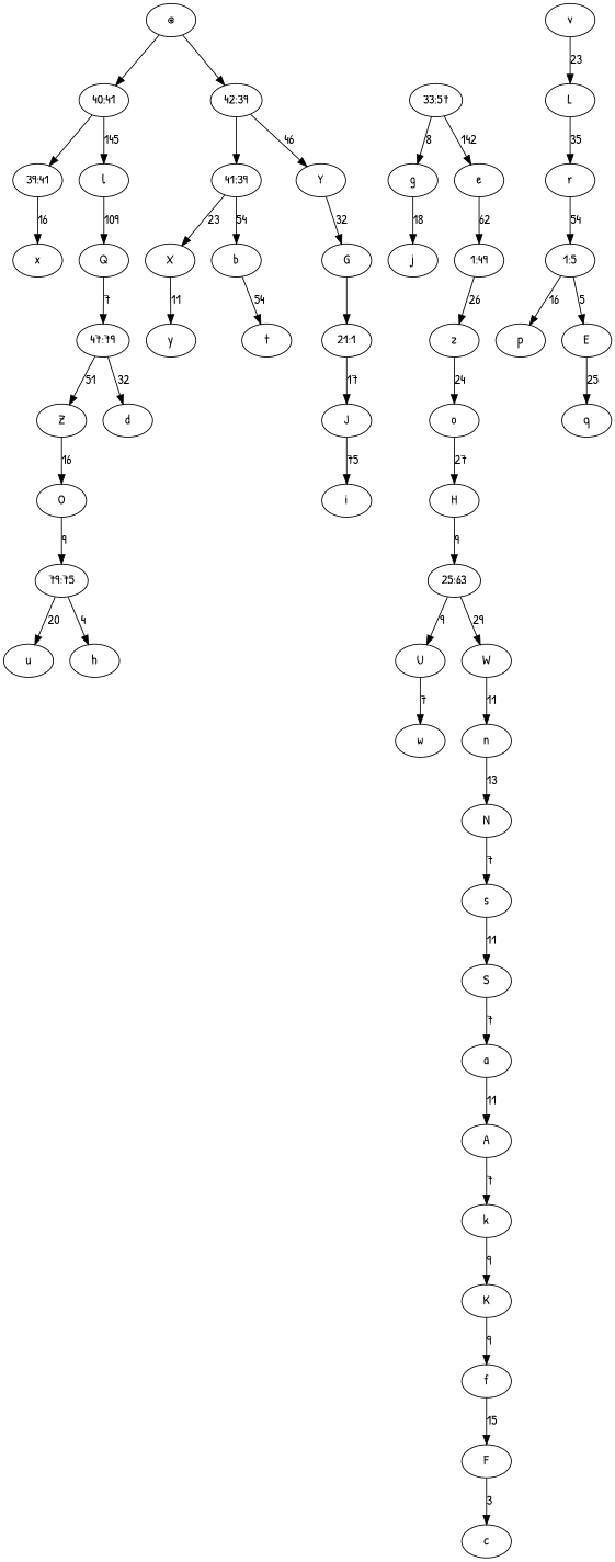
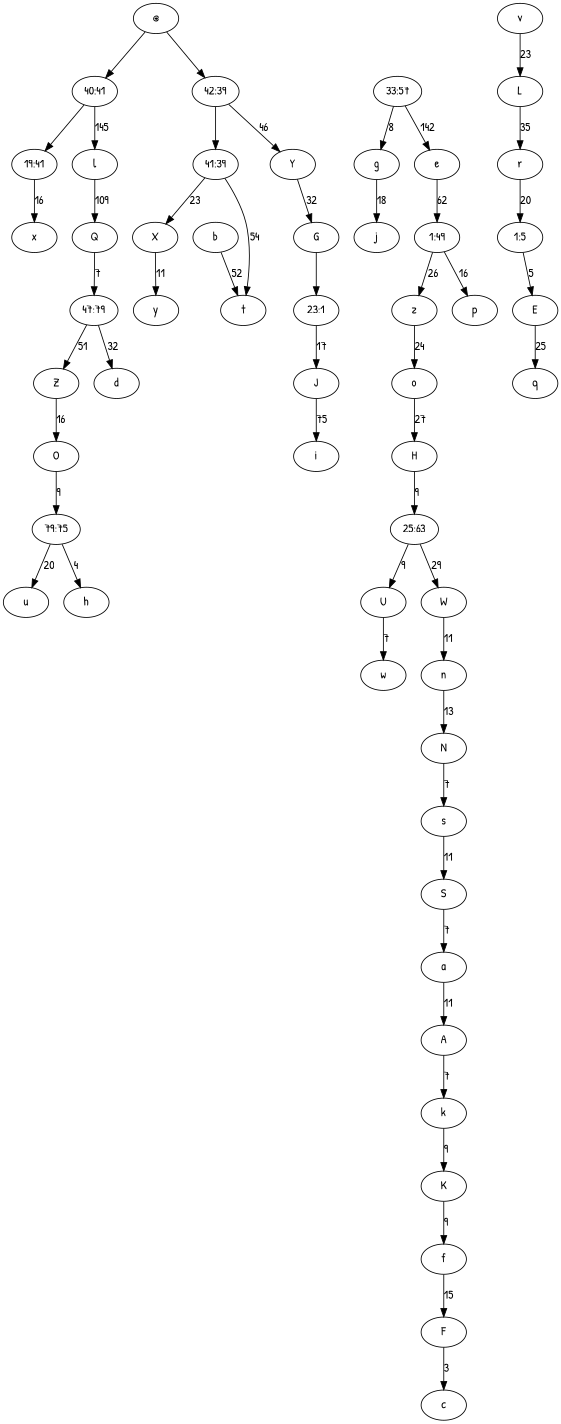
  digraph {
    fontname="Patrick Hand"
    node [fontname="Patrick Hand"]
    edge [fontname="Patrick Hand"]
    "@"
    "40:41"
    n3 [label="42:39"]
-   "39:41"
+   "39:41" [label="19:41"]
    l
    "41:39"
    Y
    x
    Q
    "33:57"
    g
    e
    j
    "1:49"
    z
    o
    H
    "25:63"
    U
    W
    w
    n
    N
    s
    S
    a
    A
    k
    K
    f
    F
    c
    "47:79"
    Z
    d
    O
    "79:75"
    u
    h
    X
    b
    G
    y
    t
-   "23:1" [label="21:1"]
+   "23:1"
    J
    i
    v
    L
    r
    "1:5"
    E
    p
    q
    "@" -> "40:41"
    "@" -> n3
    "40:41" -> "39:41"
    "40:41" -> l [label=145]
    n3 -> "41:39"
    n3 -> Y [label=46]
    "39:41" -> x [label=16]
    l -> Q [label=109]
    "41:39" -> X [label=23]
-   "41:39" -> b [label=54]
+   "41:39" -> t [label=54]
    Y -> G [label=32]
    Q -> "47:79" [label=7]
    "33:57" -> g [label=8]
    "33:57" -> e [label=142]
    g -> j [label=18]
    e -> "1:49" [label=62]
    "1:49" -> z [label=26]
    z -> o [label=24]
    o -> H [label=27]
    H -> "25:63" [label=9]
    "25:63" -> U [label=9]
    "25:63" -> W [label=29]
    U -> w [label=7]
    W -> n [label=11]
    n -> N [label=13]
    N -> s [label=7]
    s -> S [label=11]
    S -> a [label=7]
    a -> A [label=11]
    A -> k [label=7]
    k -> K [label=9]
    K -> f [label=9]
    f -> F [label=15]
    F -> c [label=3]
    "47:79" -> Z [label=51]
    "47:79" -> d [label=32]
    Z -> O [label=16]
    O -> "79:75" [label=9]
    "79:75" -> u [label=20]
    "79:75" -> h [label=4]
    X -> y [label=11]
-   b -> t [label=54]
+   b -> t [label=52]
    G -> "23:1"
    "23:1" -> J [label=17]
    J -> i [label=75]
    v -> L [label=23]
    L -> r [label=35]
-   r -> "1:5" [label=54]
+   r -> "1:5" [label=20]
    "1:5" -> E [label=5]
-   "1:5" -> p [label=16]
+   "1:49" -> p [label=16]
    E -> q [label=25]
  }
